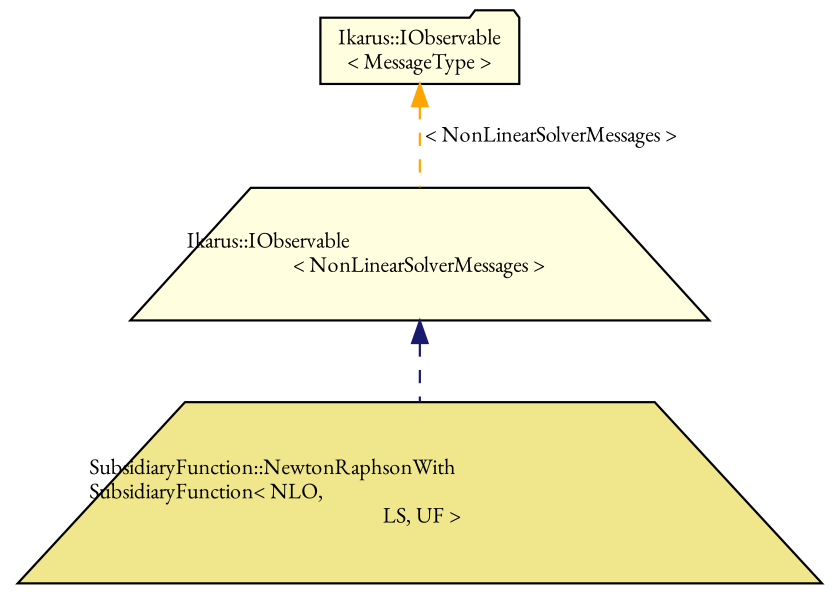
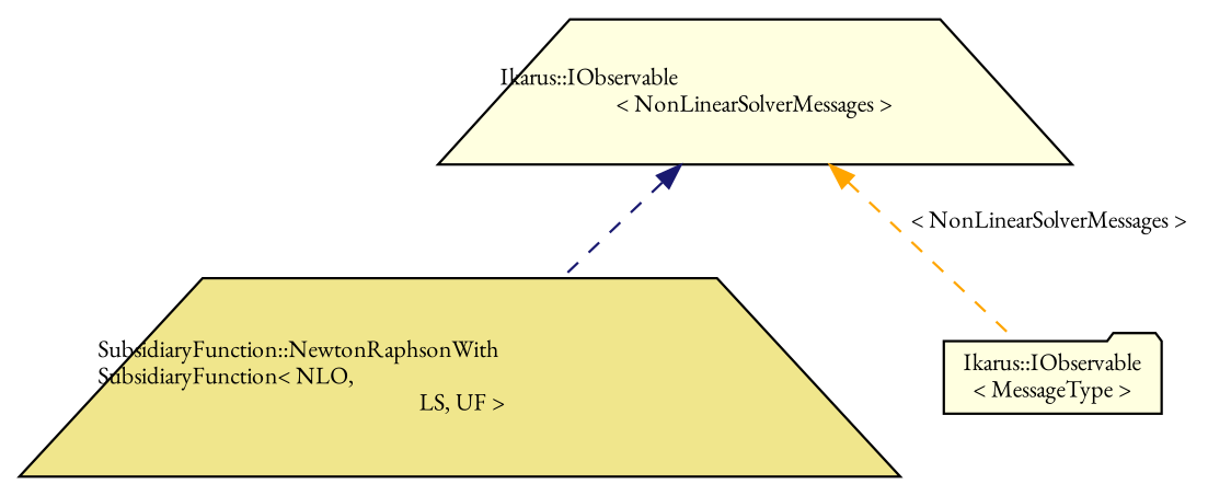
  digraph {
    fontname="EB Garamond"
    node [color=black fillcolor=lightyellow fontname="EB Garamond" fontsize=10 shape=trapezium style=filled]
    edge [dir=back fontname="EB Garamond" fontsize=10 labelfontname=Helvetica labelfontsize=10 style=dashed]
    n1 [fillcolor=khaki fontcolor=black height=0.2 label="SubsidiaryFunction::NewtonRaphsonWith\lSubsidiaryFunction\< NLO,\l LS, UF \>" width=0.4]
    n2 [height=0.2 label="Ikarus::IObservable\l\< NonLinearSolverMessages \>" width=0.4]
    n3 [height=0.2 label="Ikarus::IObservable\l\< MessageType \>" shape=folder width=0.4]
    n2 -> n1 [color=midnightblue]
-   n3 -> n2 [color=orange label=" \< NonLinearSolverMessages \>"]
+   n2 -> n3 [color=orange label=" \< NonLinearSolverMessages \>"]
  }
